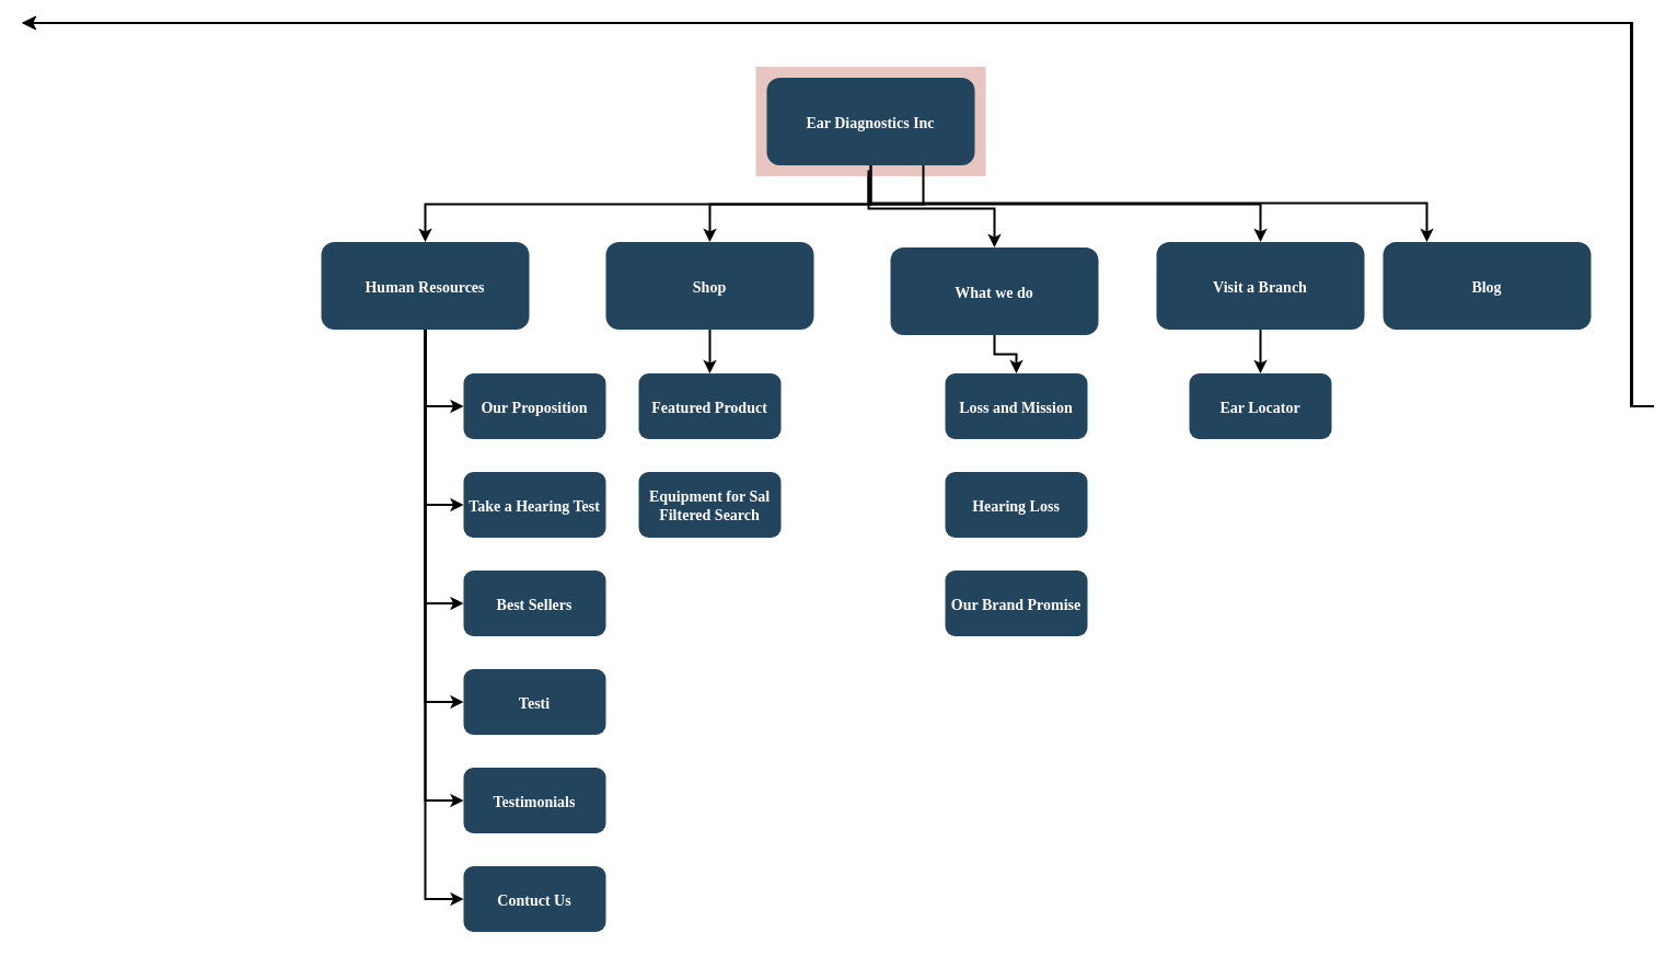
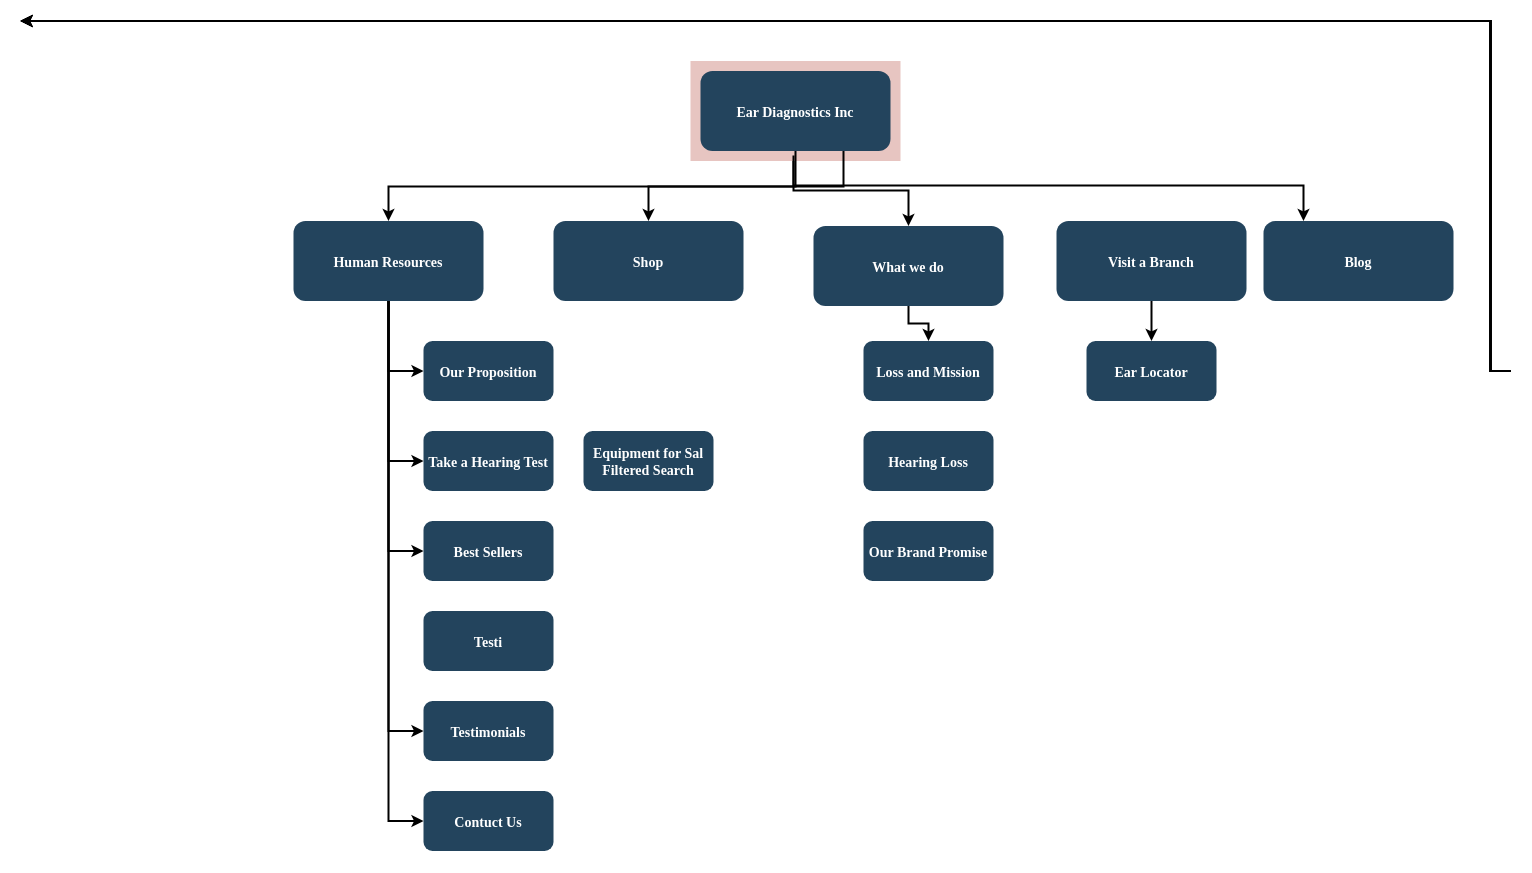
  <mxCell id="0" />
  <mxCell id="1" parent="0" />
  <mxCell id="2" value="" style="fillColor=#AE4132;strokeColor=none;opacity=30;" parent="1" vertex="1"><mxGeometry x="690" y="60.5" width="210" height="100.0" as="geometry" /></mxCell>
  <mxCell id="3" value="Ear Diagnostics Inc" style="rounded=1;fillColor=#23445D;gradientColor=none;strokeColor=none;fontColor=#FFFFFF;fontStyle=1;fontFamily=Tahoma;fontSize=14" parent="1" vertex="1"><mxGeometry x="700" y="70.5" width="190" height="80" as="geometry" /></mxCell>
  <mxCell id="4" value="Visit a Branch" style="rounded=1;fillColor=#23445D;gradientColor=none;strokeColor=none;fontColor=#FFFFFF;fontStyle=1;fontFamily=Tahoma;fontSize=14" parent="1" vertex="1"><mxGeometry x="1056" y="220.5" width="190" height="80" as="geometry" /></mxCell>
- <mxCell id="5" value="" style="edgeStyle=elbowEdgeStyle;elbow=vertical;strokeWidth=2;rounded=0" parent="1" source="3" target="4" edge="1"><mxGeometry x="337" y="215.5" width="100" height="100" as="geometry"><mxPoint x="280" y="200.5" as="sourcePoint" /><mxPoint x="380" y="100.5" as="targetPoint" /></mxGeometry></mxCell>
  <mxCell id="6" value="What we do" style="rounded=1;fillColor=#23445D;gradientColor=none;strokeColor=none;fontColor=#FFFFFF;fontStyle=1;fontFamily=Tahoma;fontSize=14" parent="1" vertex="1"><mxGeometry x="813" y="225.5" width="190" height="80" as="geometry" /></mxCell>
  <mxCell id="7" value="Shop" style="rounded=1;fillColor=#23445D;gradientColor=none;strokeColor=none;fontColor=#FFFFFF;fontStyle=1;fontFamily=Tahoma;fontSize=14" parent="1" vertex="1"><mxGeometry x="553" y="220.5" width="190" height="80" as="geometry" /></mxCell>
  <mxCell id="8" value="Human Resources" style="rounded=1;fillColor=#23445D;gradientColor=none;strokeColor=none;fontColor=#FFFFFF;fontStyle=1;fontFamily=Tahoma;fontSize=14" parent="1" vertex="1"><mxGeometry x="293" y="220.5" width="190" height="80" as="geometry" /></mxCell>
  <mxCell id="9" value="Our Proposition" style="rounded=1;fillColor=#23445D;gradientColor=none;strokeColor=none;fontColor=#FFFFFF;fontStyle=1;fontFamily=Tahoma;fontSize=14" parent="1" vertex="1"><mxGeometry x="423" y="340.5" width="130" height="60" as="geometry" /></mxCell>
  <mxCell id="10" value="Take a Hearing Test" style="rounded=1;fillColor=#23445D;gradientColor=none;strokeColor=none;fontColor=#FFFFFF;fontStyle=1;fontFamily=Tahoma;fontSize=14" parent="1" vertex="1"><mxGeometry x="423" y="430.5" width="130" height="60" as="geometry" /></mxCell>
  <mxCell id="11" value="Best Sellers" style="rounded=1;fillColor=#23445D;gradientColor=none;strokeColor=none;fontColor=#FFFFFF;fontStyle=1;fontFamily=Tahoma;fontSize=14" parent="1" vertex="1"><mxGeometry x="423" y="520.5" width="130" height="60" as="geometry" /></mxCell>
  <mxCell id="12" value="Testi" style="rounded=1;fillColor=#23445D;gradientColor=none;strokeColor=none;fontColor=#FFFFFF;fontStyle=1;fontFamily=Tahoma;fontSize=14" parent="1" vertex="1"><mxGeometry x="423" y="610.5" width="130" height="60" as="geometry" /></mxCell>
  <mxCell id="13" value="Testimonials" style="rounded=1;fillColor=#23445D;gradientColor=none;strokeColor=none;fontColor=#FFFFFF;fontStyle=1;fontFamily=Tahoma;fontSize=14" parent="1" vertex="1"><mxGeometry x="423" y="700.5" width="130" height="60" as="geometry" /></mxCell>
  <mxCell id="14" value="Contuct Us" style="rounded=1;fillColor=#23445D;gradientColor=none;strokeColor=none;fontColor=#FFFFFF;fontStyle=1;fontFamily=Tahoma;fontSize=14" parent="1" vertex="1"><mxGeometry x="423" y="790.5" width="130" height="60" as="geometry" /></mxCell>
- <mxCell id="15" value="Featured Product" style="rounded=1;fillColor=#23445D;gradientColor=none;strokeColor=none;fontColor=#FFFFFF;fontStyle=1;fontFamily=Tahoma;fontSize=14" parent="1" vertex="1"><mxGeometry x="583" y="340.5" width="130" height="60" as="geometry" /></mxCell>
  <mxCell id="16" value="Equipment for Sal&#10;Filtered Search" style="rounded=1;fillColor=#23445D;gradientColor=none;strokeColor=none;fontColor=#FFFFFF;fontStyle=1;fontFamily=Tahoma;fontSize=14" parent="1" vertex="1"><mxGeometry x="583" y="430.5" width="130" height="60" as="geometry" /></mxCell>
  <mxCell id="17" value="Loss and Mission" style="rounded=1;fillColor=#23445D;gradientColor=none;strokeColor=none;fontColor=#FFFFFF;fontStyle=1;fontFamily=Tahoma;fontSize=14" parent="1" vertex="1"><mxGeometry x="863" y="340.5" width="130" height="60" as="geometry" /></mxCell>
  <mxCell id="18" value="Hearing Loss" style="rounded=1;fillColor=#23445D;gradientColor=none;strokeColor=none;fontColor=#FFFFFF;fontStyle=1;fontFamily=Tahoma;fontSize=14" parent="1" vertex="1"><mxGeometry x="863" y="430.5" width="130" height="60" as="geometry" /></mxCell>
  <mxCell id="19" value="Our Brand Promise" style="rounded=1;fillColor=#23445D;gradientColor=none;strokeColor=none;fontColor=#FFFFFF;fontStyle=1;fontFamily=Tahoma;fontSize=14" parent="1" vertex="1"><mxGeometry x="863" y="520.5" width="130" height="60" as="geometry" /></mxCell>
  <mxCell id="20" value="Ear Locator" style="rounded=1;fillColor=#23445D;gradientColor=none;strokeColor=none;fontColor=#FFFFFF;fontStyle=1;fontFamily=Tahoma;fontSize=14" parent="1" vertex="1"><mxGeometry x="1086" y="340.5" width="130" height="60" as="geometry" /></mxCell>
  <mxCell id="21" value="" style="edgeStyle=elbowEdgeStyle;elbow=vertical;strokeWidth=2;rounded=0" parent="1" target="7" edge="1"><mxGeometry x="395" y="225.5" width="100" height="100" as="geometry"><mxPoint x="843" y="150.5" as="sourcePoint" /><mxPoint x="1458" y="230.5" as="targetPoint" /></mxGeometry></mxCell>
  <mxCell id="22" value="" style="edgeStyle=elbowEdgeStyle;elbow=vertical;strokeWidth=2;rounded=0" parent="1" source="3" target="8" edge="1"><mxGeometry x="-23" y="135.5" width="100" height="100" as="geometry"><mxPoint x="-80" y="120.5" as="sourcePoint" /><mxPoint x="20" y="20.5" as="targetPoint" /></mxGeometry></mxCell>
  <mxCell id="23" value="" style="edgeStyle=elbowEdgeStyle;elbow=horizontal;strokeWidth=2;rounded=0" parent="1" source="8" target="9" edge="1"><mxGeometry x="220" y="135.5" width="100" height="100" as="geometry"><mxPoint x="163" y="120.5" as="sourcePoint" /><mxPoint x="263" y="20.5" as="targetPoint" /><Array as="points"><mxPoint x="388" y="320.5" /></Array></mxGeometry></mxCell>
  <mxCell id="24" value="" style="edgeStyle=elbowEdgeStyle;elbow=horizontal;strokeWidth=2;rounded=0" parent="1" source="8" target="10" edge="1"><mxGeometry x="220" y="135.5" width="100" height="100" as="geometry"><mxPoint x="163" y="120.5" as="sourcePoint" /><mxPoint x="263" y="20.5" as="targetPoint" /><Array as="points"><mxPoint x="388" y="360.5" /></Array></mxGeometry></mxCell>
  <mxCell id="25" value="" style="edgeStyle=elbowEdgeStyle;elbow=horizontal;strokeWidth=2;rounded=0" parent="1" source="8" target="11" edge="1"><mxGeometry x="220" y="135.5" width="100" height="100" as="geometry"><mxPoint x="163" y="120.5" as="sourcePoint" /><mxPoint x="263" y="20.5" as="targetPoint" /><Array as="points"><mxPoint x="388" y="410.5" /></Array></mxGeometry></mxCell>
- <mxCell id="26" value="" style="edgeStyle=elbowEdgeStyle;elbow=horizontal;strokeWidth=2;rounded=0" parent="1" source="8" target="12" edge="1"><mxGeometry x="220" y="135.5" width="100" height="100" as="geometry"><mxPoint x="163" y="120.5" as="sourcePoint" /><mxPoint x="263" y="20.5" as="targetPoint" /><Array as="points"><mxPoint x="388" y="460.5" /></Array></mxGeometry></mxCell>
  <mxCell id="27" value="" style="edgeStyle=elbowEdgeStyle;elbow=horizontal;strokeWidth=2;rounded=0" parent="1" source="8" target="13" edge="1"><mxGeometry x="220" y="135.5" width="100" height="100" as="geometry"><mxPoint x="163" y="120.5" as="sourcePoint" /><mxPoint x="263" y="20.5" as="targetPoint" /><Array as="points"><mxPoint x="388" y="500.5" /></Array></mxGeometry></mxCell>
  <mxCell id="28" value="" style="edgeStyle=elbowEdgeStyle;elbow=horizontal;strokeWidth=2;rounded=0" parent="1" source="8" target="14" edge="1"><mxGeometry x="220" y="135.5" width="100" height="100" as="geometry"><mxPoint x="163" y="120.5" as="sourcePoint" /><mxPoint x="263" y="20.5" as="targetPoint" /><Array as="points"><mxPoint x="388" y="550.5" /></Array></mxGeometry></mxCell>
  <mxCell id="29" value="" style="edgeStyle=elbowEdgeStyle;elbow=horizontal;strokeWidth=2;rounded=0" parent="1" edge="1"><mxGeometry x="-23" y="135.5" width="100" height="100" as="geometry"><mxPoint x="1510" y="370.5" as="sourcePoint" /><mxPoint x="20" y="20.5" as="targetPoint" /><Array as="points"><mxPoint x="1490" y="420.5" /></Array></mxGeometry></mxCell>
  <mxCell id="30" value="" style="edgeStyle=elbowEdgeStyle;elbow=horizontal;strokeWidth=2;rounded=0" parent="1" edge="1"><mxGeometry x="-23" y="135.5" width="100" height="100" as="geometry"><mxPoint x="1510" y="370.5" as="sourcePoint" /><mxPoint x="20" y="20.5" as="targetPoint" /><Array as="points"><mxPoint x="1490" y="460.5" /></Array></mxGeometry></mxCell>
  <mxCell id="31" value="" style="edgeStyle=elbowEdgeStyle;elbow=horizontal;strokeWidth=2;rounded=0" parent="1" edge="1"><mxGeometry x="-23" y="135.5" width="100" height="100" as="geometry"><mxPoint x="1510" y="370.5" as="sourcePoint" /><mxPoint x="20" y="20.5" as="targetPoint" /><Array as="points"><mxPoint x="1490" y="510.5" /></Array></mxGeometry></mxCell>
  <mxCell id="32" value="" style="edgeStyle=elbowEdgeStyle;elbow=horizontal;strokeWidth=2;rounded=0" parent="1" edge="1"><mxGeometry x="-23" y="135.5" width="100" height="100" as="geometry"><mxPoint x="1510" y="370.5" as="sourcePoint" /><mxPoint x="20" y="20.5" as="targetPoint" /><Array as="points"><mxPoint x="1490" y="560.5" /></Array></mxGeometry></mxCell>
  <mxCell id="33" value="" style="edgeStyle=elbowEdgeStyle;elbow=horizontal;strokeWidth=2;rounded=0" parent="1" edge="1"><mxGeometry x="-23" y="135.5" width="100" height="100" as="geometry"><mxPoint x="1510" y="370.5" as="sourcePoint" /><mxPoint x="20" y="20.5" as="targetPoint" /><Array as="points"><mxPoint x="1490" y="610.5" /></Array></mxGeometry></mxCell>
  <mxCell id="34" value="" style="edgeStyle=elbowEdgeStyle;elbow=horizontal;strokeWidth=2;rounded=0" parent="1" edge="1"><mxGeometry x="-23" y="135.5" width="100" height="100" as="geometry"><mxPoint x="1510" y="370.5" as="sourcePoint" /><mxPoint x="20" y="20.5" as="targetPoint" /><Array as="points"><mxPoint x="1490" y="650.5" /></Array></mxGeometry></mxCell>
- <mxCell id="35" value="" style="edgeStyle=elbowEdgeStyle;elbow=vertical;strokeWidth=2;rounded=0" parent="1" source="7" target="15" edge="1"><mxGeometry x="25" y="135.5" width="100" height="100" as="geometry"><mxPoint x="-32" y="120.5" as="sourcePoint" /><mxPoint x="68" y="20.5" as="targetPoint" /></mxGeometry></mxCell>
  <mxCell id="36" value="" style="edgeStyle=elbowEdgeStyle;elbow=vertical;strokeWidth=2;rounded=0" parent="1" source="6" edge="1"><mxGeometry x="-80" y="135.5" width="100" height="100" as="geometry"><mxPoint x="-137" y="120.5" as="sourcePoint" /><mxPoint x="928" y="340.5" as="targetPoint" /></mxGeometry></mxCell>
  <mxCell id="37" value="" style="edgeStyle=elbowEdgeStyle;elbow=vertical;strokeWidth=2;rounded=0" parent="1" source="4" target="20" edge="1"><mxGeometry x="-272" y="135.5" width="100" height="100" as="geometry"><mxPoint x="-329" y="120.5" as="sourcePoint" /><mxPoint x="-229" y="20.5" as="targetPoint" /></mxGeometry></mxCell>
  <mxCell id="38" value="Blog" style="rounded=1;fillColor=#23445D;gradientColor=none;strokeColor=none;fontColor=#FFFFFF;fontStyle=1;fontFamily=Tahoma;fontSize=14" vertex="1" parent="1"><mxGeometry x="1263" y="220.5" width="190" height="80" as="geometry" /></mxCell>
  <mxCell id="39" value="" style="edgeStyle=elbowEdgeStyle;elbow=vertical;strokeWidth=2;rounded=0" edge="1" parent="1" target="38"><mxGeometry x="335" y="225" width="100" height="100" as="geometry"><mxPoint x="793" y="160.5" as="sourcePoint" /><mxPoint x="1206" y="230.5" as="targetPoint" /><Array as="points"><mxPoint x="1303" y="185" /></Array></mxGeometry></mxCell>
  <mxCell id="40" value="" style="edgeStyle=elbowEdgeStyle;elbow=vertical;strokeWidth=2;rounded=0;entryX=0.5;entryY=0;entryDx=0;entryDy=0;" edge="1" parent="1" target="6"><mxGeometry x="345" y="235" width="100" height="100" as="geometry"><mxPoint x="793" y="155" as="sourcePoint" /><mxPoint x="1425" y="231" as="targetPoint" /><Array as="points" /></mxGeometry></mxCell>
